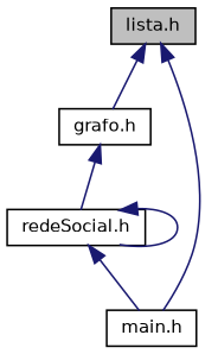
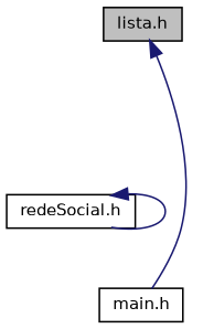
  digraph {
    node [color=black fillcolor=white fontname=Helvetica fontsize=10 shape=record style=filled]
    edge [color=midnightblue dir=back fontname=Helvetica fontsize=10 labelfontname=Helvetica labelfontsize=10 style=solid]
    n1 [fillcolor=grey75 fontcolor=black height=0.2 label="lista.h" width=0.4]
-   n2 [height=0.2 label="grafo.h" width=0.4]
    n3 [height=0.2 label="main.h" width=0.4]
    n4 [height=0.2 label="redeSocial.h" width=0.4]
-   n1 -> n2
    n1 -> n3
-   n2 -> n4
-   n4 -> n3
    n4 -> n4
  }
